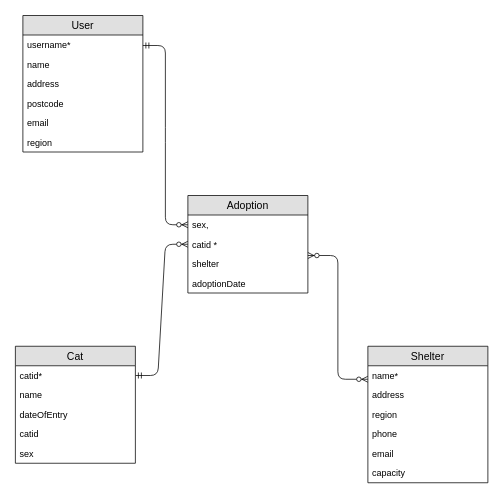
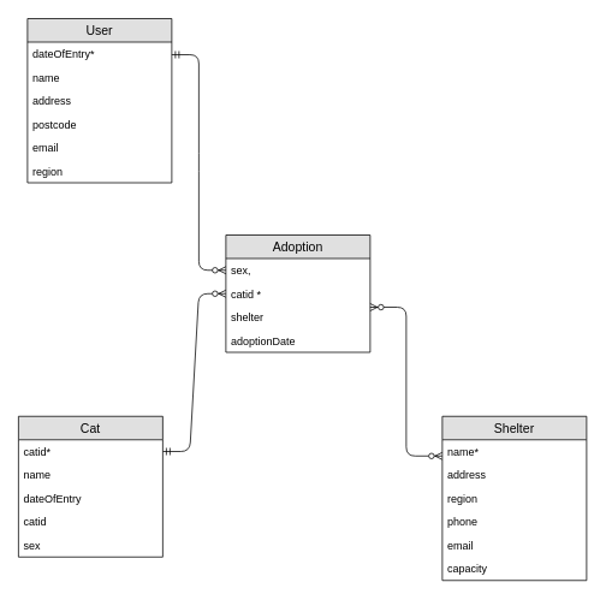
  <mxCell id="0" />
  <mxCell id="1" parent="0" />
  <mxCell id="2" value="" style="edgeStyle=entityRelationEdgeStyle;fontSize=12;html=1;endArrow=ERzeroToMany;exitX=1;exitY=0.5;exitDx=0;exitDy=0;endFill=1;startArrow=ERmandOne;startFill=0;entryX=0;entryY=0.5;entryDx=0;entryDy=0;" edge="1" parent="1" source="11"><mxGeometry width="100" height="100" relative="1" as="geometry"><mxPoint x="150" y="400" as="sourcePoint" /><mxPoint x="250" y="325" as="targetPoint" /></mxGeometry></mxCell>
  <mxCell id="3" value="User" style="swimlane;fontStyle=0;childLayout=stackLayout;horizontal=1;startSize=26;fillColor=#e0e0e0;horizontalStack=0;resizeParent=1;resizeParentMax=0;resizeLast=0;collapsible=1;marginBottom=0;swimlaneFillColor=#ffffff;align=center;fontSize=14;" parent="1" vertex="1"><mxGeometry x="30" y="20" width="160" height="182" as="geometry" /></mxCell>
- <mxCell id="4" value="username*&#10;" style="text;strokeColor=none;fillColor=none;spacingLeft=4;spacingRight=4;overflow=hidden;rotatable=0;points=[[0,0.5],[1,0.5]];portConstraint=eastwest;fontSize=12;" parent="3" vertex="1"><mxGeometry y="26" width="160" height="26" as="geometry" /></mxCell>
+ <mxCell id="4" value="dateOfEntry*&#10;" style="text;strokeColor=none;fillColor=none;spacingLeft=4;spacingRight=4;overflow=hidden;rotatable=0;points=[[0,0.5],[1,0.5]];portConstraint=eastwest;fontSize=12;" parent="3" vertex="1"><mxGeometry y="26" width="160" height="26" as="geometry" /></mxCell>
  <mxCell id="5" value="name" style="text;strokeColor=none;fillColor=none;spacingLeft=4;spacingRight=4;overflow=hidden;rotatable=0;points=[[0,0.5],[1,0.5]];portConstraint=eastwest;fontSize=12;" parent="3" vertex="1"><mxGeometry y="52" width="160" height="26" as="geometry" /></mxCell>
  <mxCell id="6" value="address" style="text;strokeColor=none;fillColor=none;spacingLeft=4;spacingRight=4;overflow=hidden;rotatable=0;points=[[0,0.5],[1,0.5]];portConstraint=eastwest;fontSize=12;" vertex="1" parent="3"><mxGeometry y="78" width="160" height="26" as="geometry" /></mxCell>
  <mxCell id="7" value="postcode" style="text;strokeColor=none;fillColor=none;spacingLeft=4;spacingRight=4;overflow=hidden;rotatable=0;points=[[0,0.5],[1,0.5]];portConstraint=eastwest;fontSize=12;" vertex="1" parent="3"><mxGeometry y="104" width="160" height="26" as="geometry" /></mxCell>
  <mxCell id="8" value="email" style="text;strokeColor=none;fillColor=none;spacingLeft=4;spacingRight=4;overflow=hidden;rotatable=0;points=[[0,0.5],[1,0.5]];portConstraint=eastwest;fontSize=12;" vertex="1" parent="3"><mxGeometry y="130" width="160" height="26" as="geometry" /></mxCell>
  <mxCell id="9" value="region" style="text;strokeColor=none;fillColor=none;spacingLeft=4;spacingRight=4;overflow=hidden;rotatable=0;points=[[0,0.5],[1,0.5]];portConstraint=eastwest;fontSize=12;" parent="3" vertex="1"><mxGeometry y="156" width="160" height="26" as="geometry" /></mxCell>
  <mxCell id="10" value="Cat" style="swimlane;fontStyle=0;childLayout=stackLayout;horizontal=1;startSize=26;fillColor=#e0e0e0;horizontalStack=0;resizeParent=1;resizeParentMax=0;resizeLast=0;collapsible=1;marginBottom=0;swimlaneFillColor=#ffffff;align=center;fontSize=14;" vertex="1" parent="1"><mxGeometry x="20" y="461" width="160" height="156" as="geometry" /></mxCell>
  <mxCell id="11" value="catid*" style="text;strokeColor=none;fillColor=none;spacingLeft=4;spacingRight=4;overflow=hidden;rotatable=0;points=[[0,0.5],[1,0.5]];portConstraint=eastwest;fontSize=12;" vertex="1" parent="10"><mxGeometry y="26" width="160" height="26" as="geometry" /></mxCell>
  <mxCell id="12" value="name" style="text;strokeColor=none;fillColor=none;spacingLeft=4;spacingRight=4;overflow=hidden;rotatable=0;points=[[0,0.5],[1,0.5]];portConstraint=eastwest;fontSize=12;" vertex="1" parent="10"><mxGeometry y="52" width="160" height="26" as="geometry" /></mxCell>
  <mxCell id="13" value="dateOfEntry" style="text;strokeColor=none;fillColor=none;spacingLeft=4;spacingRight=4;overflow=hidden;rotatable=0;points=[[0,0.5],[1,0.5]];portConstraint=eastwest;fontSize=12;" vertex="1" parent="10"><mxGeometry y="78" width="160" height="26" as="geometry" /></mxCell>
  <mxCell id="14" value="catid" style="text;strokeColor=none;fillColor=none;spacingLeft=4;spacingRight=4;overflow=hidden;rotatable=0;points=[[0,0.5],[1,0.5]];portConstraint=eastwest;fontSize=12;" vertex="1" parent="10"><mxGeometry y="104" width="160" height="26" as="geometry" /></mxCell>
  <mxCell id="15" value="sex" style="text;strokeColor=none;fillColor=none;spacingLeft=4;spacingRight=4;overflow=hidden;rotatable=0;points=[[0,0.5],[1,0.5]];portConstraint=eastwest;fontSize=12;" vertex="1" parent="10"><mxGeometry y="130" width="160" height="26" as="geometry" /></mxCell>
  <mxCell id="16" value="Adoption" style="swimlane;fontStyle=0;childLayout=stackLayout;horizontal=1;startSize=26;fillColor=#e0e0e0;horizontalStack=0;resizeParent=1;resizeParentMax=0;resizeLast=0;collapsible=1;marginBottom=0;swimlaneFillColor=#ffffff;align=center;fontSize=14;" vertex="1" parent="1"><mxGeometry x="250" y="260" width="160" height="130" as="geometry" /></mxCell>
  <mxCell id="17" value="sex, " style="text;strokeColor=none;fillColor=none;spacingLeft=4;spacingRight=4;overflow=hidden;rotatable=0;points=[[0,0.5],[1,0.5]];portConstraint=eastwest;fontSize=12;" vertex="1" parent="16"><mxGeometry y="26" width="160" height="26" as="geometry" /></mxCell>
  <mxCell id="18" value="catid *" style="text;strokeColor=none;fillColor=none;spacingLeft=4;spacingRight=4;overflow=hidden;rotatable=0;points=[[0,0.5],[1,0.5]];portConstraint=eastwest;fontSize=12;" vertex="1" parent="16"><mxGeometry y="52" width="160" height="26" as="geometry" /></mxCell>
  <mxCell id="19" value="shelter" style="text;strokeColor=none;fillColor=none;spacingLeft=4;spacingRight=4;overflow=hidden;rotatable=0;points=[[0,0.5],[1,0.5]];portConstraint=eastwest;fontSize=12;" vertex="1" parent="16"><mxGeometry y="78" width="160" height="26" as="geometry" /></mxCell>
  <mxCell id="20" value="adoptionDate" style="text;strokeColor=none;fillColor=none;spacingLeft=4;spacingRight=4;overflow=hidden;rotatable=0;points=[[0,0.5],[1,0.5]];portConstraint=eastwest;fontSize=12;" vertex="1" parent="16"><mxGeometry y="104" width="160" height="26" as="geometry" /></mxCell>
  <mxCell id="21" value="" style="edgeStyle=entityRelationEdgeStyle;fontSize=12;html=1;endArrow=ERzeroToMany;startArrow=ERmandOne;startFill=0;entryX=0;entryY=0.5;entryDx=0;entryDy=0;" edge="1" parent="1" target="17"><mxGeometry width="100" height="100" relative="1" as="geometry"><mxPoint x="190" y="60" as="sourcePoint" /><mxPoint x="250" y="220" as="targetPoint" /></mxGeometry></mxCell>
  <mxCell id="22" value="" style="edgeStyle=elbowEdgeStyle;fontSize=12;html=1;endArrow=ERzeroToMany;exitX=1;exitY=0.5;exitDx=0;exitDy=0;endFill=1;startArrow=ERzeroToMany;startFill=1;" edge="1" parent="1"><mxGeometry width="100" height="100" relative="1" as="geometry"><mxPoint x="490" y="505" as="sourcePoint" /><mxPoint x="410" y="340" as="targetPoint" /></mxGeometry></mxCell>
  <mxCell id="23" value="Shelter" style="swimlane;fontStyle=0;childLayout=stackLayout;horizontal=1;startSize=26;fillColor=#e0e0e0;horizontalStack=0;resizeParent=1;resizeParentMax=0;resizeLast=0;collapsible=1;marginBottom=0;swimlaneFillColor=#ffffff;align=center;fontSize=14;" vertex="1" parent="1"><mxGeometry x="490" y="461" width="160" height="182" as="geometry" /></mxCell>
  <mxCell id="24" value="name*" style="text;strokeColor=none;fillColor=none;spacingLeft=4;spacingRight=4;overflow=hidden;rotatable=0;points=[[0,0.5],[1,0.5]];portConstraint=eastwest;fontSize=12;" vertex="1" parent="23"><mxGeometry y="26" width="160" height="26" as="geometry" /></mxCell>
  <mxCell id="25" value="address" style="text;strokeColor=none;fillColor=none;spacingLeft=4;spacingRight=4;overflow=hidden;rotatable=0;points=[[0,0.5],[1,0.5]];portConstraint=eastwest;fontSize=12;" vertex="1" parent="23"><mxGeometry y="52" width="160" height="26" as="geometry" /></mxCell>
  <mxCell id="26" value="region" style="text;strokeColor=none;fillColor=none;spacingLeft=4;spacingRight=4;overflow=hidden;rotatable=0;points=[[0,0.5],[1,0.5]];portConstraint=eastwest;fontSize=12;" vertex="1" parent="23"><mxGeometry y="78" width="160" height="26" as="geometry" /></mxCell>
  <mxCell id="27" value="phone" style="text;strokeColor=none;fillColor=none;spacingLeft=4;spacingRight=4;overflow=hidden;rotatable=0;points=[[0,0.5],[1,0.5]];portConstraint=eastwest;fontSize=12;" vertex="1" parent="23"><mxGeometry y="104" width="160" height="26" as="geometry" /></mxCell>
  <mxCell id="28" value="email" style="text;strokeColor=none;fillColor=none;spacingLeft=4;spacingRight=4;overflow=hidden;rotatable=0;points=[[0,0.5],[1,0.5]];portConstraint=eastwest;fontSize=12;" vertex="1" parent="23"><mxGeometry y="130" width="160" height="26" as="geometry" /></mxCell>
  <mxCell id="29" value="capacity" style="text;strokeColor=none;fillColor=none;spacingLeft=4;spacingRight=4;overflow=hidden;rotatable=0;points=[[0,0.5],[1,0.5]];portConstraint=eastwest;fontSize=12;" vertex="1" parent="23"><mxGeometry y="156" width="160" height="26" as="geometry" /></mxCell>
